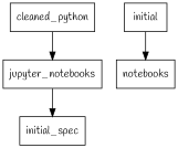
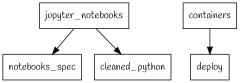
  digraph {
    fontname=Handlee
    rankdir=TB
    node [fontname=Handlee shape=box]
    edge [fontname=Handlee]
    jupyter_notebooks
-   initial_spec
+   initial_spec [label=notebooks_spec]
    cleaned_python
-   containers [label=initial]
-   deploy [label=notebooks]
+   containers
+   deploy
    jupyter_notebooks -> initial_spec
-   cleaned_python -> jupyter_notebooks
+   jupyter_notebooks -> cleaned_python
    containers -> deploy
  }
